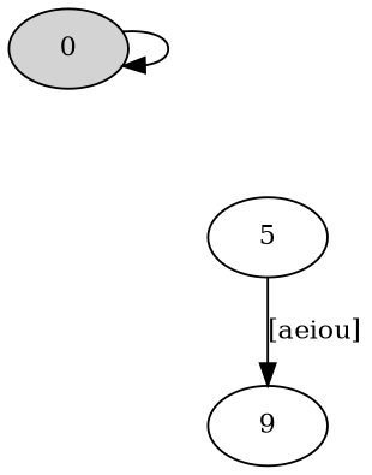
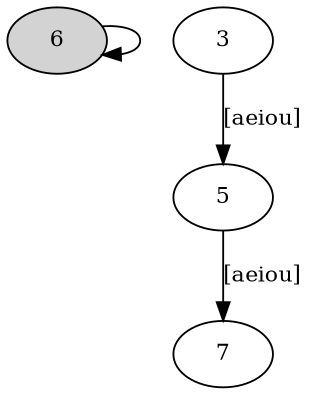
  digraph {
    rankdir=TB
    node [fillcolor=white fontsize=12 peripheries=1 shape=ellipse style=filled]
    edge [fontsize=12]
-   0 [fillcolor="#d3d3d3ff"]
+   0 [fillcolor="#d3d3d3ff" label=6]
+   3
    5
-   7 [label=9]
+   7
    0 -> 0
+   3 -> 5 [label="[aeiou]"]
    5 -> 7 [label="[aeiou]"]
  }
